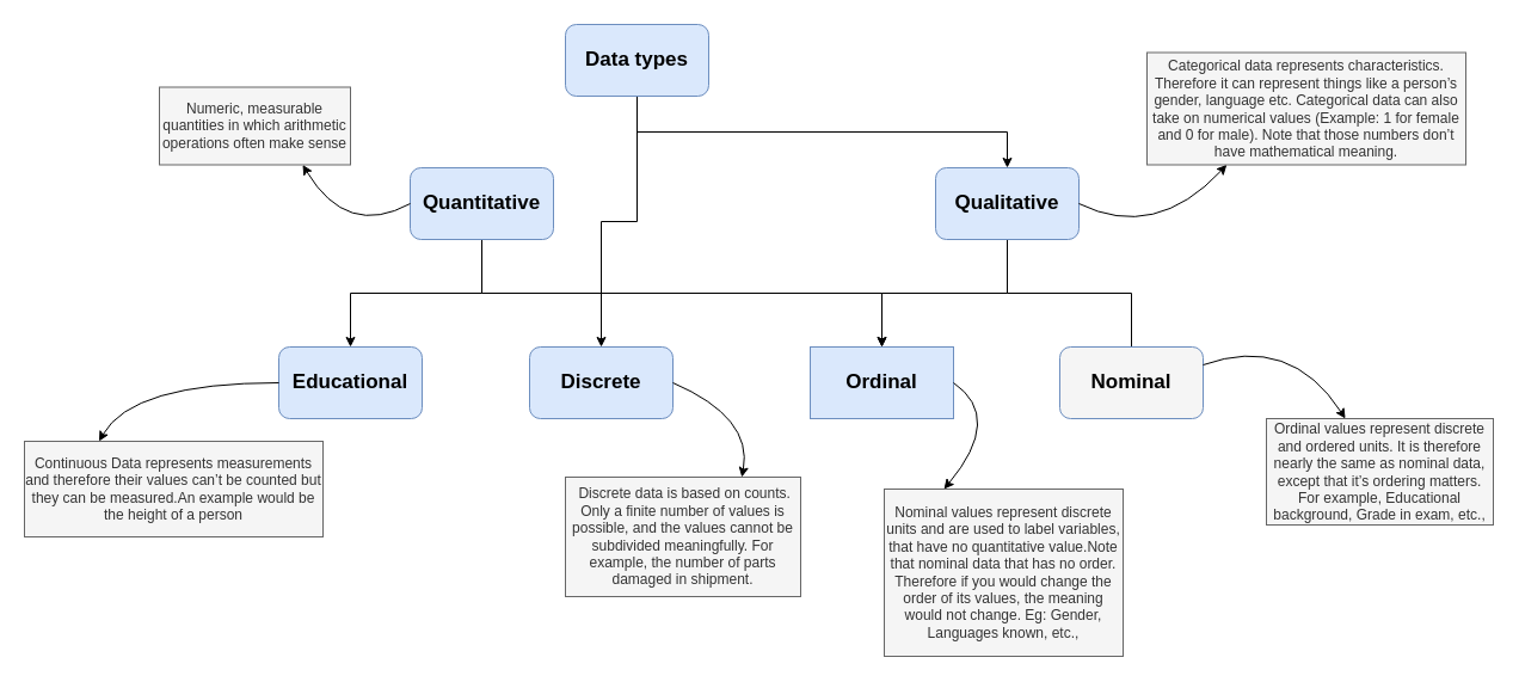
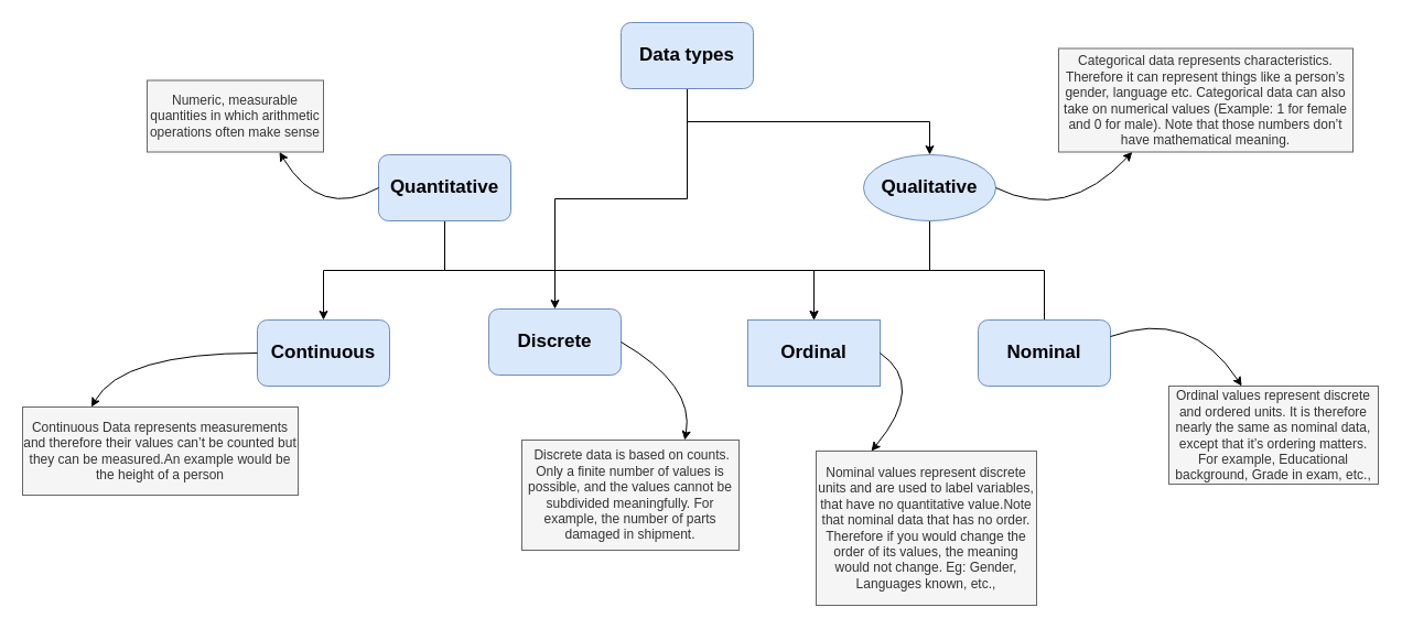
  <mxCell id="0" />
  <mxCell id="1" parent="0" />
  <mxCell id="2" style="edgeStyle=orthogonalEdgeStyle;rounded=0;orthogonalLoop=1;jettySize=auto;html=1;exitX=0.5;exitY=1;exitDx=0;exitDy=0;" edge="1" parent="1" source="4" target="12"><mxGeometry relative="1" as="geometry" /></mxCell>
  <mxCell id="3" style="edgeStyle=orthogonalEdgeStyle;rounded=0;orthogonalLoop=1;jettySize=auto;html=1;exitX=0.5;exitY=1;exitDx=0;exitDy=0;entryX=0.5;entryY=0;entryDx=0;entryDy=0;" edge="1" parent="1" source="4" target="10"><mxGeometry relative="1" as="geometry" /></mxCell>
- <mxCell id="4" value="&lt;b&gt;&lt;font style=&quot;font-size: 17px&quot;&gt;Data types&lt;/font&gt;&lt;/b&gt;" style="rounded=1;whiteSpace=wrap;html=1;fillColor=#dae8fc;strokeColor=#6c8ebf;" vertex="1" parent="1"><mxGeometry x="473" y="20" width="120" height="60" as="geometry" /></mxCell>
+ <mxCell id="4" value="&lt;b&gt;&lt;font style=&quot;font-size: 17px&quot;&gt;Data types&lt;/font&gt;&lt;/b&gt;" style="rounded=1;whiteSpace=wrap;html=1;fillColor=#dae8fc;strokeColor=#6c8ebf;" vertex="1" parent="1"><mxGeometry x="563" y="20" width="120" height="60" as="geometry" /></mxCell>
  <mxCell id="5" style="edgeStyle=orthogonalEdgeStyle;rounded=0;orthogonalLoop=1;jettySize=auto;html=1;exitX=0.5;exitY=1;exitDx=0;exitDy=0;entryX=0.5;entryY=0;entryDx=0;entryDy=0;" edge="1" parent="1" source="7" target="11"><mxGeometry relative="1" as="geometry" /></mxCell>
  <mxCell id="6" style="edgeStyle=orthogonalEdgeStyle;rounded=0;orthogonalLoop=1;jettySize=auto;html=1;exitX=0.5;exitY=1;exitDx=0;exitDy=0;" edge="1" parent="1" source="7" target="13"><mxGeometry relative="1" as="geometry" /></mxCell>
  <mxCell id="7" value="&lt;b&gt;&lt;font style=&quot;font-size: 17px&quot;&gt;Quantitative&lt;/font&gt;&lt;/b&gt;" style="rounded=1;whiteSpace=wrap;html=1;fillColor=#dae8fc;strokeColor=#6c8ebf;" vertex="1" parent="1"><mxGeometry x="343" y="140" width="120" height="60" as="geometry" /></mxCell>
  <mxCell id="8" style="edgeStyle=orthogonalEdgeStyle;rounded=0;orthogonalLoop=1;jettySize=auto;html=1;exitX=0.5;exitY=1;exitDx=0;exitDy=0;entryX=0.5;entryY=0;entryDx=0;entryDy=0;" edge="1" parent="1" source="10" target="13"><mxGeometry relative="1" as="geometry" /></mxCell>
  <mxCell id="9" style="edgeStyle=orthogonalEdgeStyle;rounded=0;orthogonalLoop=1;jettySize=auto;html=1;exitX=0.5;exitY=1;exitDx=0;exitDy=0;entryX=0.5;entryY=0;entryDx=0;entryDy=0;endArrow=none;" edge="1" parent="1" source="10" target="14"><mxGeometry relative="1" as="geometry" /></mxCell>
- <mxCell id="10" value="&lt;b&gt;&lt;font style=&quot;font-size: 17px&quot;&gt;Qualitative&lt;br&gt;&lt;/font&gt;&lt;/b&gt;" style="rounded=1;whiteSpace=wrap;html=1;fillColor=#dae8fc;strokeColor=#6c8ebf;" vertex="1" parent="1"><mxGeometry x="783" y="140" width="120" height="60" as="geometry" /></mxCell>
- <mxCell id="11" value="&lt;b&gt;&lt;font style=&quot;font-size: 17px&quot;&gt;Educational&lt;/font&gt;&lt;/b&gt;" style="rounded=1;whiteSpace=wrap;html=1;fillColor=#dae8fc;strokeColor=#6c8ebf;" vertex="1" parent="1"><mxGeometry x="233" y="290" width="120" height="60" as="geometry" /></mxCell>
- <mxCell id="12" value="&lt;b&gt;&lt;font style=&quot;font-size: 17px&quot;&gt;Discrete&lt;/font&gt;&lt;/b&gt;" style="rounded=1;whiteSpace=wrap;html=1;fillColor=#dae8fc;strokeColor=#6c8ebf;" vertex="1" parent="1"><mxGeometry x="443" y="290" width="120" height="60" as="geometry" /></mxCell>
+ <mxCell id="10" value="&lt;b&gt;&lt;font style=&quot;font-size: 17px&quot;&gt;Qualitative&lt;br&gt;&lt;/font&gt;&lt;/b&gt;" style="ellipse;whiteSpace=wrap;html=1;fillColor=#dae8fc;strokeColor=#6c8ebf;" vertex="1" parent="1"><mxGeometry x="783" y="140" width="120" height="60" as="geometry" /></mxCell>
+ <mxCell id="11" value="&lt;b&gt;&lt;font style=&quot;font-size: 17px&quot;&gt;Continuous&lt;/font&gt;&lt;/b&gt;" style="rounded=1;whiteSpace=wrap;html=1;fillColor=#dae8fc;strokeColor=#6c8ebf;" vertex="1" parent="1"><mxGeometry x="233" y="290" width="120" height="60" as="geometry" /></mxCell>
+ <mxCell id="12" value="&lt;b&gt;&lt;font style=&quot;font-size: 17px&quot;&gt;Discrete&lt;/font&gt;&lt;/b&gt;" style="rounded=1;whiteSpace=wrap;html=1;fillColor=#dae8fc;strokeColor=#6c8ebf;" vertex="1" parent="1"><mxGeometry x="443" y="280" width="120" height="60" as="geometry" /></mxCell>
  <mxCell id="13" value="&lt;b&gt;&lt;font style=&quot;font-size: 17px&quot;&gt;Ordinal&lt;/font&gt;&lt;/b&gt;" style="whiteSpace=wrap;html=1;fillColor=#dae8fc;strokeColor=#6c8ebf;rounded=0;" vertex="1" parent="1"><mxGeometry x="678" y="290" width="120" height="60" as="geometry" /></mxCell>
- <mxCell id="14" value="&lt;b&gt;&lt;font style=&quot;font-size: 17px&quot;&gt;Nominal&lt;/font&gt;&lt;/b&gt;" style="rounded=1;whiteSpace=wrap;html=1;fillColor=#f5f5f5;strokeColor=#6c8ebf;" vertex="1" parent="1"><mxGeometry x="887" y="290" width="120" height="60" as="geometry" /></mxCell>
+ <mxCell id="14" value="&lt;b&gt;&lt;font style=&quot;font-size: 17px&quot;&gt;Nominal&lt;/font&gt;&lt;/b&gt;" style="rounded=1;whiteSpace=wrap;html=1;fillColor=#dae8fc;strokeColor=#6c8ebf;" vertex="1" parent="1"><mxGeometry x="887" y="290" width="120" height="60" as="geometry" /></mxCell>
  <mxCell id="15" value="Numeric, measurable quantities in which arithmetic operations often make sense" style="text;html=1;align=center;verticalAlign=middle;whiteSpace=wrap;rounded=0;fillColor=#f5f5f5;strokeColor=#666666;fontColor=#333333;" vertex="1" parent="1"><mxGeometry x="133" y="72.5" width="160" height="65" as="geometry" /></mxCell>
  <mxCell id="16" value="&lt;span&gt;Categorical data represents characteristics. Therefore it can represent things like a person’s gender, language etc. Categorical data can also take on numerical values (Example: 1 for female and 0 for male). Note that those numbers don’t have mathematical meaning.&lt;/span&gt;" style="text;html=1;align=center;verticalAlign=middle;whiteSpace=wrap;rounded=0;fillColor=#f5f5f5;strokeColor=#666666;fontColor=#333333;" vertex="1" parent="1"><mxGeometry x="960" y="43.5" width="267" height="94" as="geometry" /></mxCell>
  <mxCell id="17" value="&lt;span&gt;Continuous Data represents measurements and therefore their values&amp;nbsp;&lt;span&gt;can’t be counted but they can be measured&lt;/span&gt;.&lt;/span&gt;&lt;span&gt;An example would be the height of a person&lt;/span&gt;" style="text;html=1;align=center;verticalAlign=middle;whiteSpace=wrap;rounded=0;fillColor=#f5f5f5;strokeColor=#666666;fontColor=#333333;" vertex="1" parent="1"><mxGeometry x="20" y="369" width="250" height="80" as="geometry" /></mxCell>
  <mxCell id="18" value="" style="curved=1;endArrow=classic;html=1;entryX=0.25;entryY=0;entryDx=0;entryDy=0;exitX=0;exitY=0.5;exitDx=0;exitDy=0;" edge="1" parent="1" source="11" target="17"><mxGeometry width="50" height="50" relative="1" as="geometry"><mxPoint x="100" y="509" as="sourcePoint" /><mxPoint x="150" y="459" as="targetPoint" /><Array as="points"><mxPoint x="110" y="320" /></Array></mxGeometry></mxCell>
  <mxCell id="19" value="" style="curved=1;endArrow=classic;html=1;entryX=0.75;entryY=1;entryDx=0;entryDy=0;exitX=0;exitY=0.5;exitDx=0;exitDy=0;" edge="1" parent="1" source="7" target="15"><mxGeometry width="50" height="50" relative="1" as="geometry"><mxPoint x="306.676" y="187.147" as="sourcePoint" /><mxPoint x="213.735" y="236.559" as="targetPoint" /><Array as="points"><mxPoint x="290" y="199" /></Array></mxGeometry></mxCell>
  <mxCell id="20" value="" style="curved=1;endArrow=classic;html=1;entryX=0.25;entryY=1;entryDx=0;entryDy=0;exitX=1;exitY=0.5;exitDx=0;exitDy=0;" edge="1" parent="1" source="10" target="16"><mxGeometry width="50" height="50" relative="1" as="geometry"><mxPoint x="1019.588" y="172.735" as="sourcePoint" /><mxPoint x="930.176" y="139.794" as="targetPoint" /><Array as="points"><mxPoint x="967" y="201.5" /></Array></mxGeometry></mxCell>
  <mxCell id="21" value="&lt;span&gt;&amp;nbsp;Discrete data is based on counts. Only a finite number of values is possible, and the values cannot be subdivided meaningfully. For example, the number of parts damaged in shipment.&lt;/span&gt;" style="text;html=1;strokeColor=#666666;fillColor=#f5f5f5;align=center;verticalAlign=middle;whiteSpace=wrap;rounded=0;fontColor=#333333;" vertex="1" parent="1"><mxGeometry x="473" y="399" width="197" height="100" as="geometry" /></mxCell>
  <mxCell id="22" value="" style="curved=1;endArrow=classic;html=1;entryX=0.75;entryY=0;entryDx=0;entryDy=0;exitX=1;exitY=0.5;exitDx=0;exitDy=0;" edge="1" parent="1" source="12" target="21"><mxGeometry width="50" height="50" relative="1" as="geometry"><mxPoint x="80" y="569" as="sourcePoint" /><mxPoint x="130" y="519" as="targetPoint" /><Array as="points"><mxPoint x="630" y="349" /></Array></mxGeometry></mxCell>
  <mxCell id="23" value="&lt;span&gt;Nominal values represent discrete units and are used to label variables, that have no quantitative value.&lt;/span&gt;&lt;span&gt;Note that nominal data that has no order. Therefore if you would change the order of its values, the meaning would not change. Eg: Gender, Languages known, etc.,&lt;br&gt;&lt;/span&gt;" style="text;html=1;strokeColor=#666666;fillColor=#f5f5f5;align=center;verticalAlign=middle;whiteSpace=wrap;rounded=0;fontColor=#333333;" vertex="1" parent="1"><mxGeometry x="740" y="409" width="200" height="140" as="geometry" /></mxCell>
  <mxCell id="24" value="" style="curved=1;endArrow=classic;html=1;entryX=0.25;entryY=0;entryDx=0;entryDy=0;exitX=1;exitY=0.5;exitDx=0;exitDy=0;" edge="1" parent="1" source="13" target="23"><mxGeometry width="50" height="50" relative="1" as="geometry"><mxPoint x="798" y="310.5" as="sourcePoint" /><mxPoint x="856" y="389.5" as="targetPoint" /><Array as="points"><mxPoint x="840" y="349" /></Array></mxGeometry></mxCell>
  <mxCell id="25" value="&lt;span&gt;Ordinal values represent discrete and ordered units. It is therefore nearly the same as nominal data, except that it’s ordering matters. For example, Educational background, Grade in exam, etc.,&lt;/span&gt;" style="text;html=1;strokeColor=#666666;fillColor=#f5f5f5;align=center;verticalAlign=middle;whiteSpace=wrap;rounded=0;fontColor=#333333;" vertex="1" parent="1"><mxGeometry x="1060" y="350" width="190" height="89" as="geometry" /></mxCell>
  <mxCell id="26" value="" style="curved=1;endArrow=classic;html=1;exitX=1;exitY=0.25;exitDx=0;exitDy=0;" edge="1" parent="1" source="14" target="25"><mxGeometry width="50" height="50" relative="1" as="geometry"><mxPoint x="1048" y="231" as="sourcePoint" /><mxPoint x="1040" y="320" as="targetPoint" /><Array as="points"><mxPoint x="1080" y="279" /></Array></mxGeometry></mxCell>
